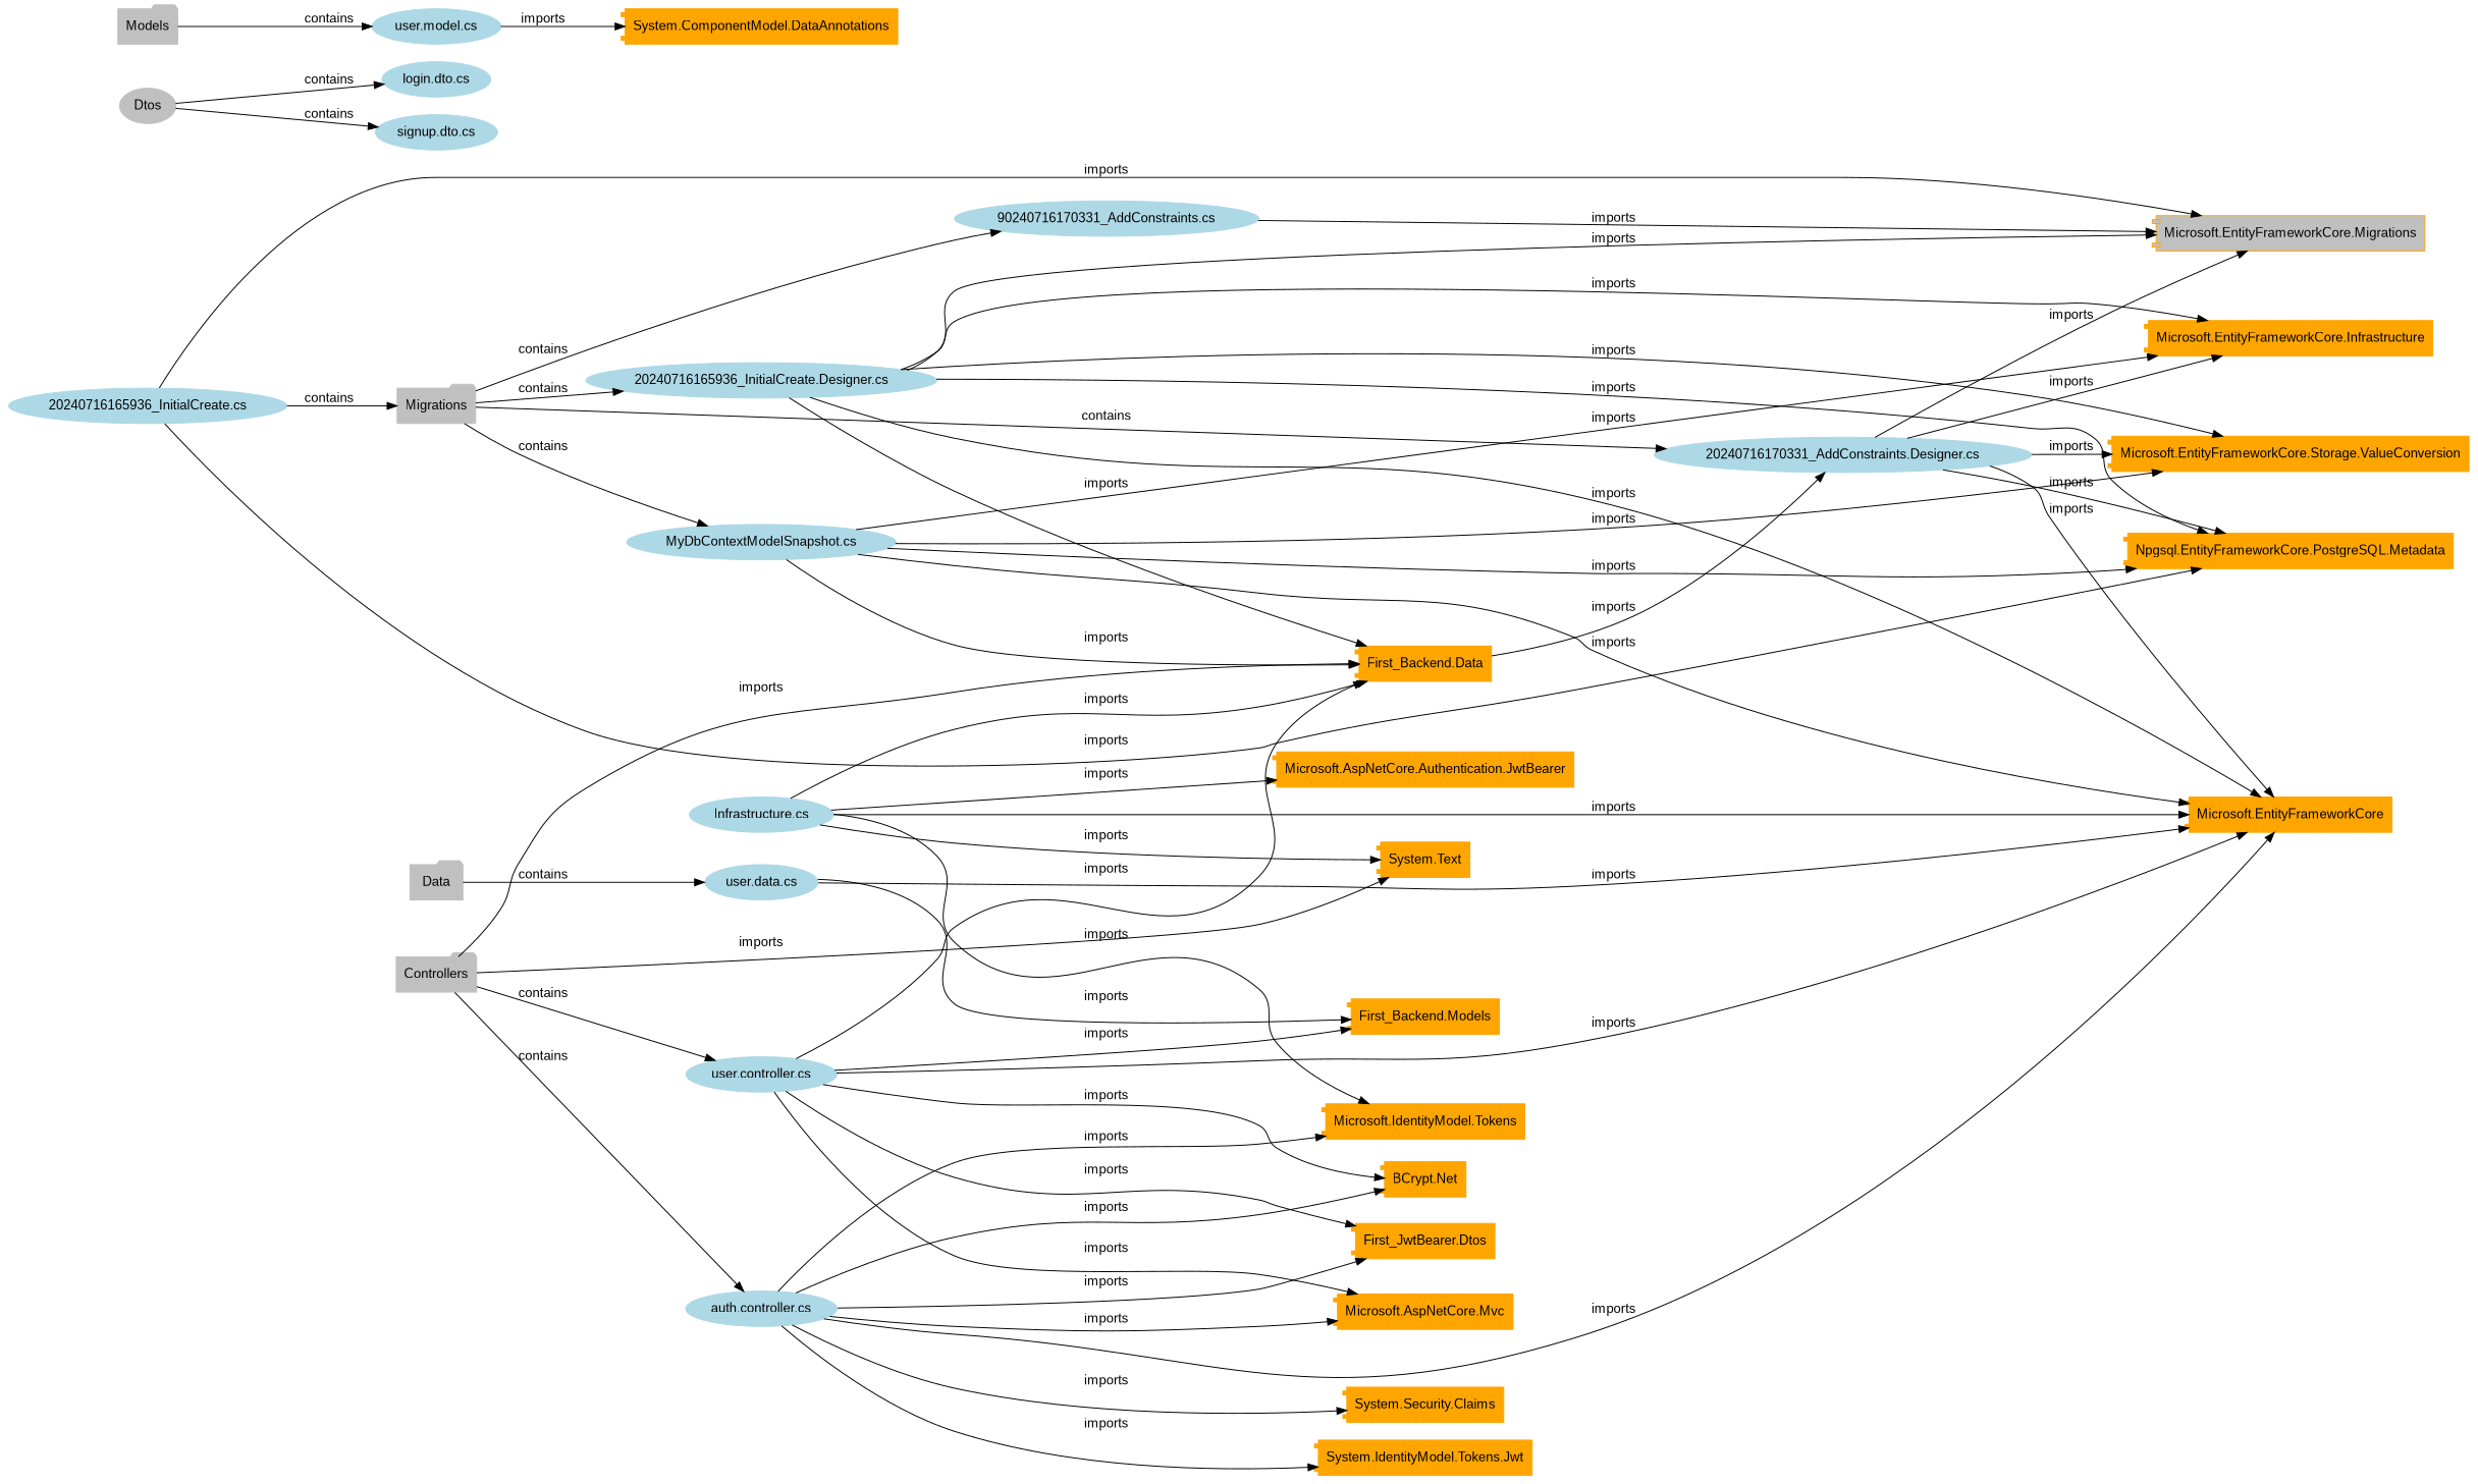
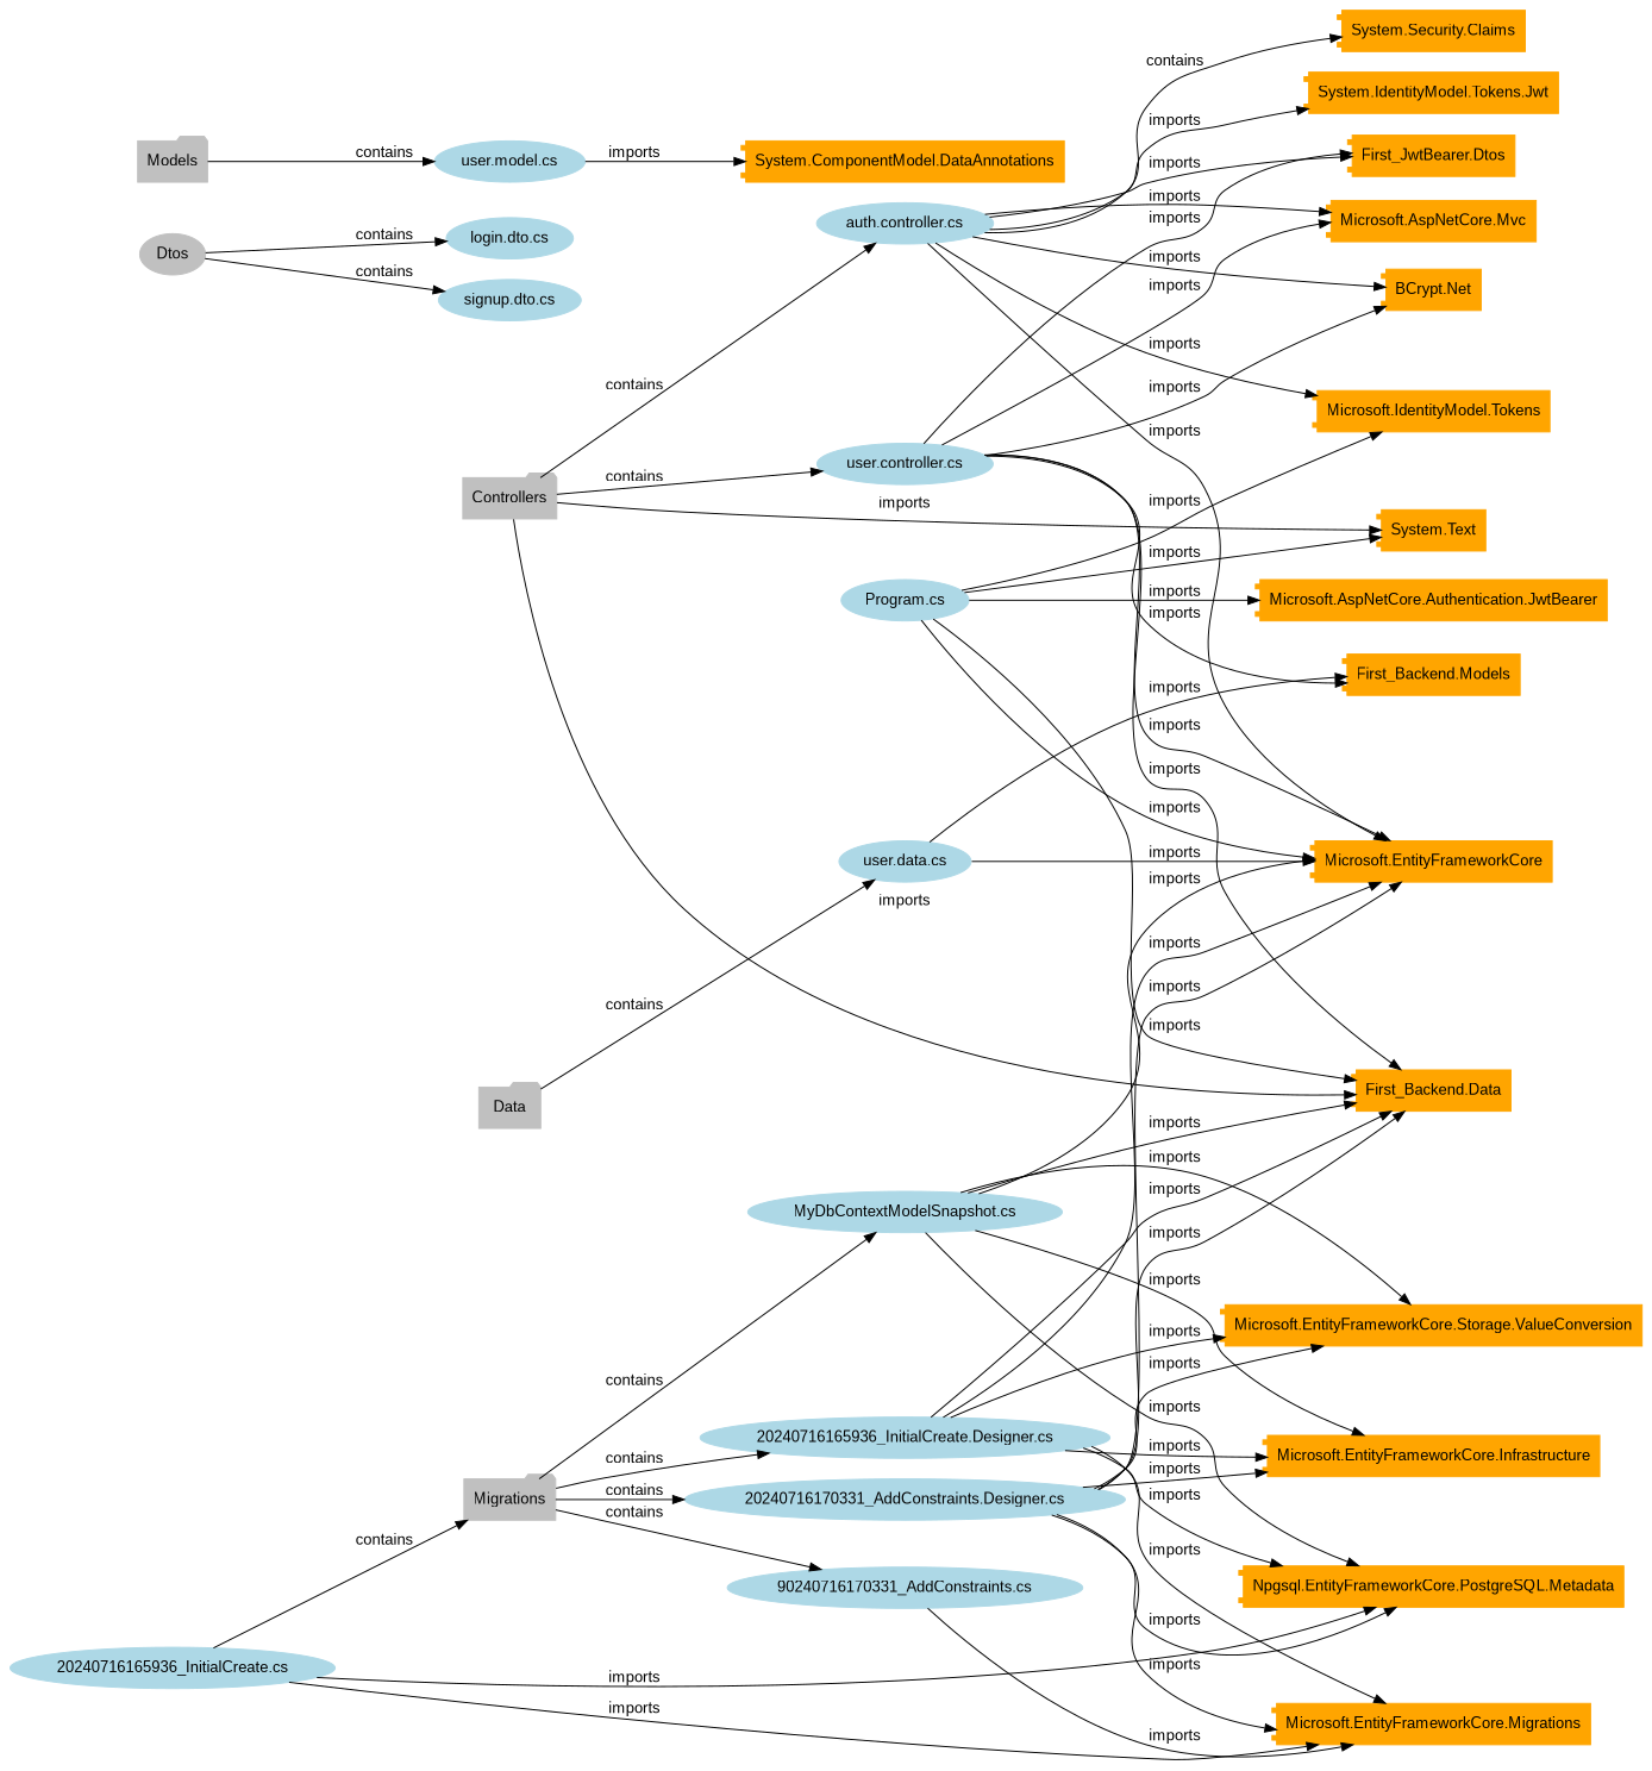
  digraph {
    fontname="Liberation Sans"
    rankdir=LR
    node [color=orange fontname="Liberation Sans" shape=component style=filled]
    edge [fontname="Liberation Sans"]
    n1 [label="BCrypt.Net"]
    n2 [color=gray label=Controllers shape=folder]
    n3 [color=lightblue label="auth.controller.cs" shape=ellipse]
    n4 [color=lightblue label="user.controller.cs" shape=ellipse]
    n5 [label="First_Backend.Data"]
    n6 [label="System.Text"]
    n7 [label="First_JwtBearer.Dtos"]
    n8 [label="Microsoft.AspNetCore.Mvc"]
    n9 [label="Microsoft.EntityFrameworkCore"]
    n10 [label="Microsoft.IdentityModel.Tokens"]
    n11 [label="System.IdentityModel.Tokens.Jwt"]
    n12 [label="System.Security.Claims"]
    n13 [label="First_Backend.Models"]
    n14 [color=gray label=Data shape=folder]
    n15 [color=lightblue label="user.data.cs" shape=ellipse]
    n16 [color=gray label=Dtos shape=ellipse]
    n17 [color=lightblue label="login.dto.cs" shape=ellipse]
    n18 [color=lightblue label="signup.dto.cs" shape=ellipse]
    n19 [label="Microsoft.AspNetCore.Authentication.JwtBearer"]
    n20 [label="Microsoft.EntityFrameworkCore.Infrastructure"]
-   n21 [label="Microsoft.EntityFrameworkCore.Migrations" fillcolor=gray]
+   n21 [label="Microsoft.EntityFrameworkCore.Migrations"]
    n22 [label="Microsoft.EntityFrameworkCore.Storage.ValueConversion"]
    n23 [color=gray label=Migrations shape=folder]
    n24 [color=lightblue label="20240716165936_InitialCreate.Designer.cs" shape=ellipse]
    n25 [color=lightblue label="20240716170331_AddConstraints.Designer.cs" shape=ellipse]
    n26 [color=lightblue label="90240716170331_AddConstraints.cs" shape=ellipse]
    n27 [color=lightblue label="MyDbContextModelSnapshot.cs" shape=ellipse]
    n28 [label="Npgsql.EntityFrameworkCore.PostgreSQL.Metadata"]
    n29 [color=lightblue label="20240716165936_InitialCreate.cs" shape=ellipse]
    n30 [color=gray label=Models shape=folder]
    n31 [color=lightblue label="user.model.cs" shape=ellipse]
    n32 [label="System.ComponentModel.DataAnnotations"]
-   n33 [color=lightblue label="Infrastructure.cs" shape=ellipse]
+   n33 [color=lightblue label="Program.cs" shape=ellipse]
    n2 -> n3 [label=contains]
    n2 -> n4 [label=contains]
    n2 -> n5 [label=imports]
    n2 -> n6 [label=imports]
    n3 -> n1 [label=imports]
    n3 -> n7 [label=imports]
    n3 -> n8 [label=imports]
    n3 -> n9 [label=imports]
    n3 -> n10 [label=imports]
    n3 -> n11 [label=imports]
-   n3 -> n12 [label=imports]
+   n3 -> n12 [label=contains]
    n4 -> n1 [label=imports]
    n4 -> n5 [label=imports]
    n4 -> n7 [label=imports]
    n4 -> n8 [label=imports]
    n4 -> n9 [label=imports]
    n4 -> n13 [label=imports]
    n14 -> n15 [label=contains]
    n15 -> n9 [label=imports]
    n15 -> n13 [label=imports]
    n16 -> n17 [label=contains]
    n16 -> n18 [label=contains]
    n23 -> n24 [label=contains]
    n23 -> n25 [label=contains]
    n23 -> n26 [label=contains]
    n23 -> n27 [label=contains]
    n24 -> n5 [label=imports]
    n24 -> n9 [label=imports]
    n24 -> n20 [label=imports]
    n24 -> n21 [label=imports]
    n24 -> n22 [label=imports]
    n24 -> n28 [label=imports]
-   n5 -> n25 [label=imports]
+   n25 -> n5 [label=imports]
    n25 -> n9 [label=imports]
    n25 -> n20 [label=imports]
    n25 -> n21 [label=imports]
    n25 -> n22 [label=imports]
    n25 -> n28 [label=imports]
    n26 -> n21 [label=imports]
    n27 -> n5 [label=imports]
    n27 -> n9 [label=imports]
    n27 -> n20 [label=imports]
    n27 -> n22 [label=imports]
    n27 -> n28 [label=imports]
    n29 -> n21 [label=imports]
    n29 -> n23 [label=contains]
    n29 -> n28 [label=imports]
    n30 -> n31 [label=contains]
    n31 -> n32 [label=imports]
    n33 -> n5 [label=imports]
    n33 -> n6 [label=imports]
    n33 -> n9 [label=imports]
    n33 -> n10 [label=imports]
    n33 -> n19 [label=imports]
  }
